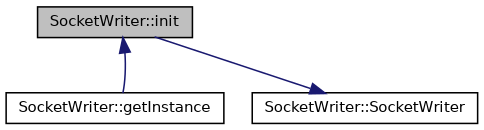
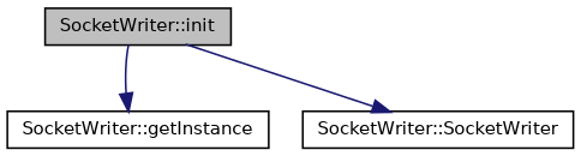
  digraph {
    rankdir=TB
    node [color=black fillcolor=white fontname=Helvetica fontsize=10 shape=record style=filled]
    edge [color=midnightblue fontname=Helvetica fontsize=10 labelfontname=Helvetica labelfontsize=10 style=solid]
    n1 [fillcolor=grey75 fontcolor=black height=0.2 label="SocketWriter::init" width=0.4]
    n2 [height=0.2 label="SocketWriter::getInstance" width=0.4]
    n3 [height=0.2 label="SocketWriter::SocketWriter" width=0.4]
-   n2 -> n1
+   n1 -> n2
    n1 -> n3
  }
